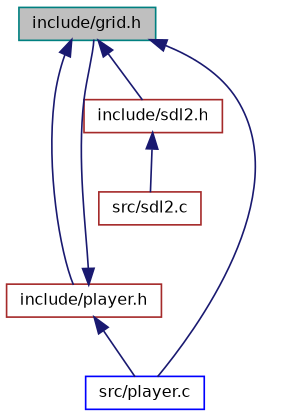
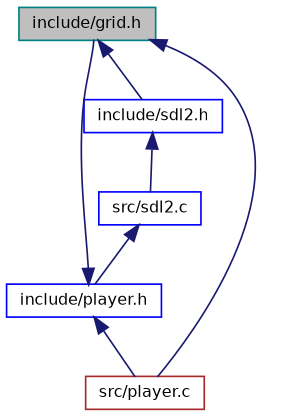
  digraph {
    node [color=brown fillcolor=white fontname=Helvetica fontsize=10 shape=record style=filled]
    edge [color=midnightblue dir=back fontname=Helvetica fontsize=10 labelfontname=Helvetica labelfontsize=10 style=solid]
    n1 [color=teal fillcolor=grey75 fontcolor=black height=0.2 label="include/grid.h" width=0.4]
-   n2 [height=0.2 label="include/player.h" width=0.4]
-   n3 [color=blue height=0.2 label="src/player.c" width=0.4]
-   n4 [height=0.2 label="include/sdl2.h" width=0.4]
-   n5 [height=0.2 label="src/sdl2.c" width=0.4]
-   n1 -> n2
+   n2 [color=blue height=0.2 label="include/player.h" width=0.4]
+   n3 [height=0.2 label="src/player.c" width=0.4]
+   n4 [color=blue height=0.2 label="include/sdl2.h" width=0.4]
+   n5 [color=blue height=0.2 label="src/sdl2.c" width=0.4]
+   n5 -> n2
    n1 -> n3
    n1 -> n4
    n2 -> n1
    n2 -> n3
    n4 -> n5
  }
